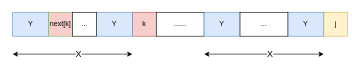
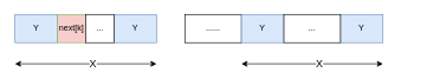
  <mxCell id="0" />
  <mxCell id="1" parent="0" />
  <mxCell id="2" value="Y" style="rounded=0;whiteSpace=wrap;html=1;fillColor=#dae8fc;strokeColor=#6c8ebf;shadow=0;glass=0;" vertex="1" parent="1"><mxGeometry x="20" y="20" width="60" height="40" as="geometry" /></mxCell>
- <mxCell id="3" value="k" style="rounded=0;whiteSpace=wrap;html=1;fillColor=#f8cecc;strokeColor=#b85450;" vertex="1" parent="1"><mxGeometry x="220" y="20" width="40" height="40" as="geometry" /></mxCell>
  <mxCell id="4" value="next[k]" style="rounded=0;whiteSpace=wrap;html=1;shadow=0;glass=0;fillColor=#f8cecc;strokeColor=#82b366;" vertex="1" parent="1"><mxGeometry x="80" y="20" width="40" height="40" as="geometry" /></mxCell>
- <mxCell id="5" value="j" style="rounded=0;whiteSpace=wrap;html=1;fillColor=#fff2cc;strokeColor=#d6b656;" vertex="1" parent="1"><mxGeometry x="540" y="20" width="40" height="40" as="geometry" /></mxCell>
  <mxCell id="6" value="......" style="rounded=0;whiteSpace=wrap;html=1;" vertex="1" parent="1"><mxGeometry x="260" y="20" width="80" height="40" as="geometry" /></mxCell>
  <mxCell id="7" value="" style="endArrow=classic;startArrow=classic;html=1;rounded=0;" edge="1" parent="1"><mxGeometry width="50" height="50" relative="1" as="geometry"><mxPoint x="20" y="90" as="sourcePoint" /><mxPoint x="220" y="90" as="targetPoint" /></mxGeometry></mxCell>
  <mxCell id="8" value="X" style="edgeLabel;html=1;align=center;verticalAlign=middle;resizable=0;points=[];fontSize=15;" vertex="1" connectable="0" parent="7"><mxGeometry x="0.087" y="1" relative="1" as="geometry"><mxPoint as="offset" /></mxGeometry></mxCell>
  <mxCell id="9" value="" style="endArrow=classic;startArrow=classic;html=1;rounded=0;" edge="1" parent="1"><mxGeometry width="50" height="50" relative="1" as="geometry"><mxPoint x="340" y="90" as="sourcePoint" /><mxPoint x="540" y="90" as="targetPoint" /></mxGeometry></mxCell>
  <mxCell id="10" value="X" style="edgeLabel;html=1;align=center;verticalAlign=middle;resizable=0;points=[];fontSize=15;" vertex="1" connectable="0" parent="9"><mxGeometry x="0.087" y="1" relative="1" as="geometry"><mxPoint as="offset" /></mxGeometry></mxCell>
  <mxCell id="11" value="Y" style="rounded=0;whiteSpace=wrap;html=1;fillColor=#dae8fc;strokeColor=#6c8ebf;shadow=0;glass=0;" vertex="1" parent="1"><mxGeometry x="160" y="20" width="60" height="40" as="geometry" /></mxCell>
  <mxCell id="12" value="..." style="rounded=0;whiteSpace=wrap;html=1;" vertex="1" parent="1"><mxGeometry x="120" y="20" width="40" height="40" as="geometry" /></mxCell>
  <mxCell id="13" value="Y" style="rounded=0;whiteSpace=wrap;html=1;fillColor=#dae8fc;strokeColor=#6c8ebf;shadow=0;glass=0;" vertex="1" parent="1"><mxGeometry x="340" y="20" width="60" height="40" as="geometry" /></mxCell>
  <mxCell id="14" value="Y" style="rounded=0;whiteSpace=wrap;html=1;fillColor=#dae8fc;strokeColor=#6c8ebf;shadow=0;glass=0;" vertex="1" parent="1"><mxGeometry x="480" y="20" width="60" height="40" as="geometry" /></mxCell>
  <mxCell id="15" value="..." style="rounded=0;whiteSpace=wrap;html=1;" vertex="1" parent="1"><mxGeometry x="400" y="20" width="80" height="40" as="geometry" /></mxCell>
